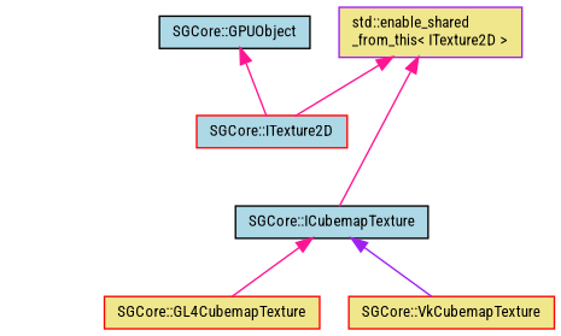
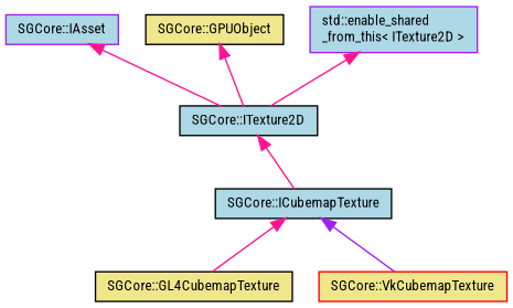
  digraph {
    fontname="Roboto Condensed"
    node [color=black fillcolor=khaki fontname="Roboto Condensed" fontsize=10 shape=record style=filled]
    edge [color=deeppink dir=back fontname="Roboto Condensed" fontsize=10 labelfontname=Helvetica labelfontsize=10 style=solid]
    n1 [fillcolor=lightblue fontcolor=black height=0.2 label="SGCore::ICubemapTexture" width=0.4]
-   n2 [color=red height=0.2 label="SGCore::GL4CubemapTexture" width=0.4]
+   n2 [height=0.2 label="SGCore::GL4CubemapTexture" width=0.4]
    n3 [color=red height=0.2 label="SGCore::VkCubemapTexture" width=0.4]
-   n4 [color=red fillcolor=lightblue height=0.2 label="SGCore::ITexture2D" width=0.4]
-   n6 [color=purple height=0.2 label="std::enable_shared\l_from_this\< ITexture2D \>" width=0.4]
-   n7 [fillcolor=lightblue height=0.2 label="SGCore::GPUObject" width=0.4]
+   n4 [fillcolor=lightblue height=0.2 label="SGCore::ITexture2D" width=0.4]
+   n5 [color=purple fillcolor=lightblue height=0.2 label="SGCore::IAsset" width=0.4]
+   n6 [color=purple fillcolor=lightblue height=0.2 label="std::enable_shared\l_from_this\< ITexture2D \>" width=0.4]
+   n7 [height=0.2 label="SGCore::GPUObject" width=0.4]
    n1 -> n2
    n1 -> n3 [color=purple]
-   n6 -> n1
+   n4 -> n1
+   n5 -> n4
    n6 -> n4
    n7 -> n4
  }
